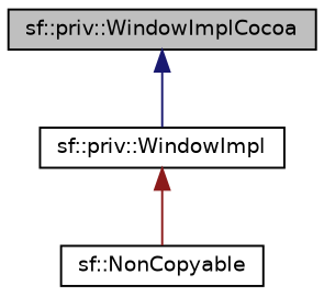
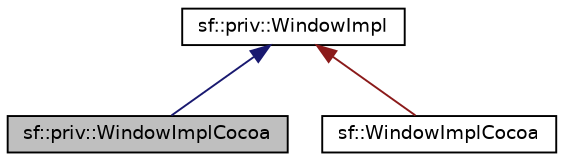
  digraph {
    node [color=black fillcolor=white fontname=Helvetica fontsize=10 shape=record style=filled]
    edge [dir=back fontname=Helvetica fontsize=10 labelfontname=Helvetica labelfontsize=10 style=solid]
    n1 [fillcolor=grey75 fontcolor=black height=0.2 label="sf::priv::WindowImplCocoa" width=0.4]
    n2 [height=0.2 label="sf::priv::WindowImpl" width=0.4]
-   n3 [height=0.2 label="sf::NonCopyable" width=0.4]
-   n1 -> n2 [color=midnightblue]
+   n3 [height=0.2 label="sf::WindowImplCocoa" width=0.4]
+   n2 -> n1 [color=midnightblue]
    n2 -> n3 [color=firebrick4]
  }
